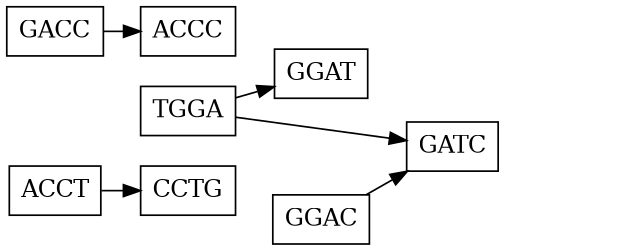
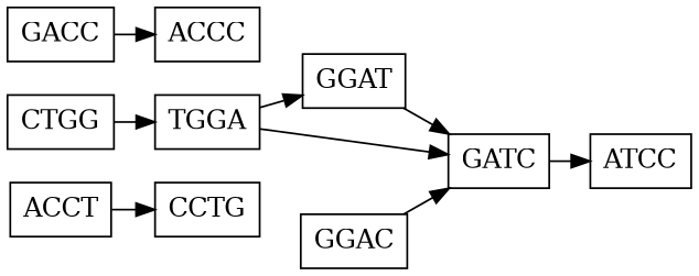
  digraph {
    rankdir=LR
    ranksep=0.3
    node [margin=0.1 shape=box]
    ACCT [height=0.15 width=0.5]
    CCTG [height=0.15 width=0.5]
+   CTGG [height=0.15 width=0.5]
    TGGA [height=0.15 width=0.5]
    GGAT [height=0.15 width=0.5]
    GATC [height=0.15 width=0.5]
    GGAC [height=0.15 width=0.5]
    GACC [height=0.15 width=0.5]
    ACCC [height=0.15 width=0.5]
+   ATCC [height=0.15 width=0.5]
    ACCT -> CCTG
+   CTGG -> TGGA
    TGGA -> GGAT
    TGGA -> GATC
+   GGAT -> GATC
+   GATC -> ATCC
    GGAC -> GATC
    GACC -> ACCC
  }
